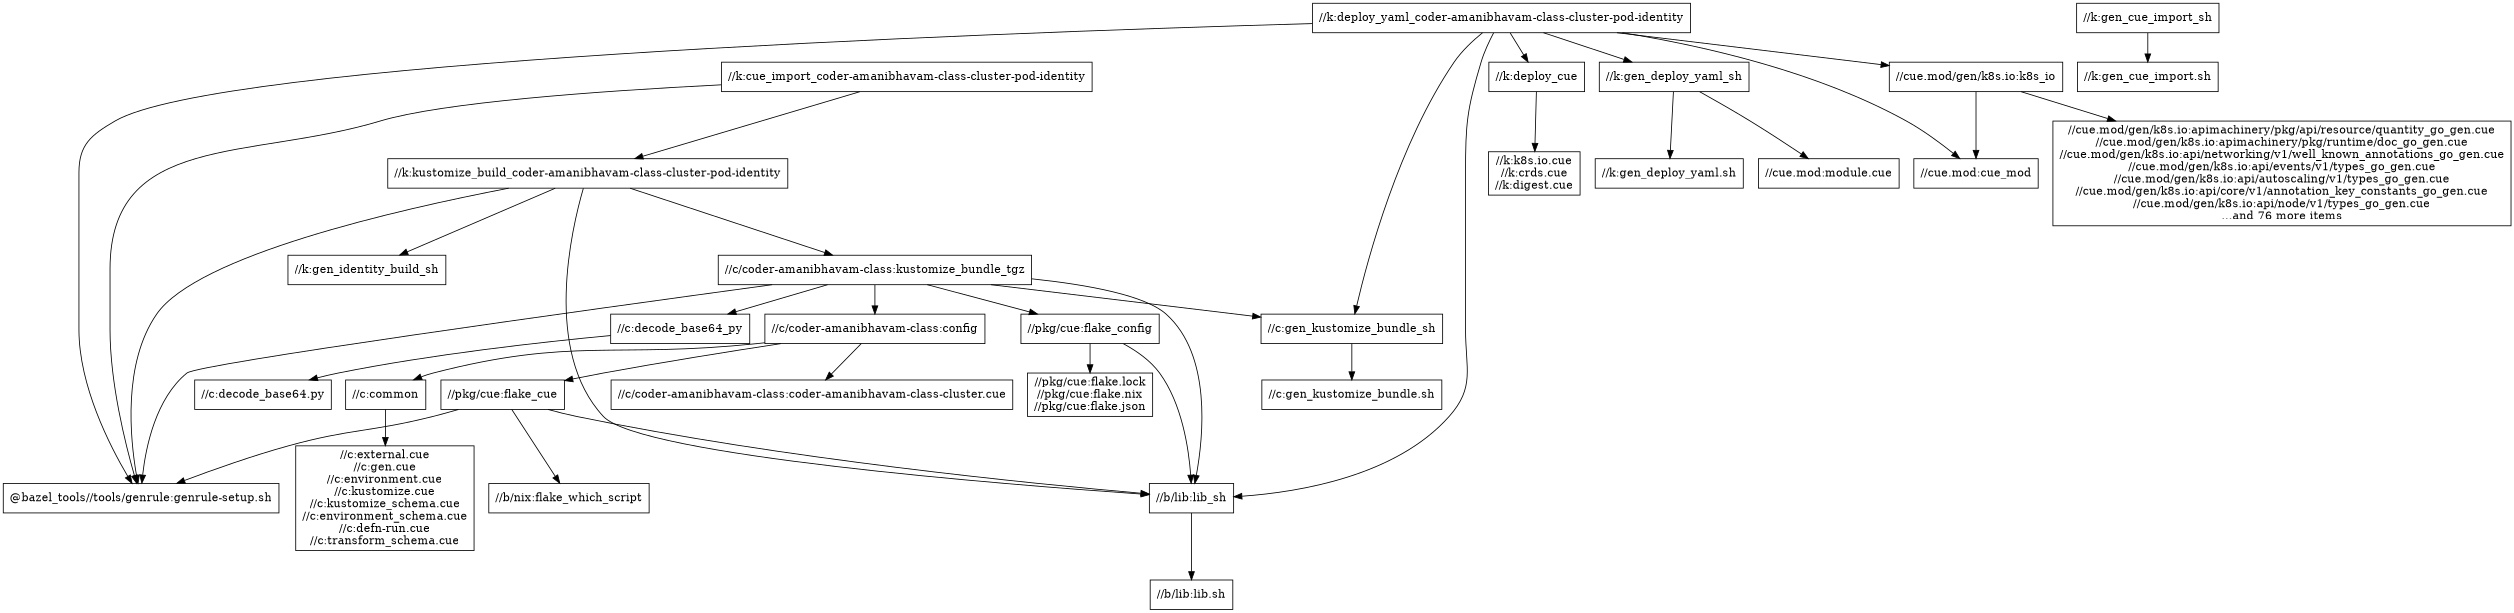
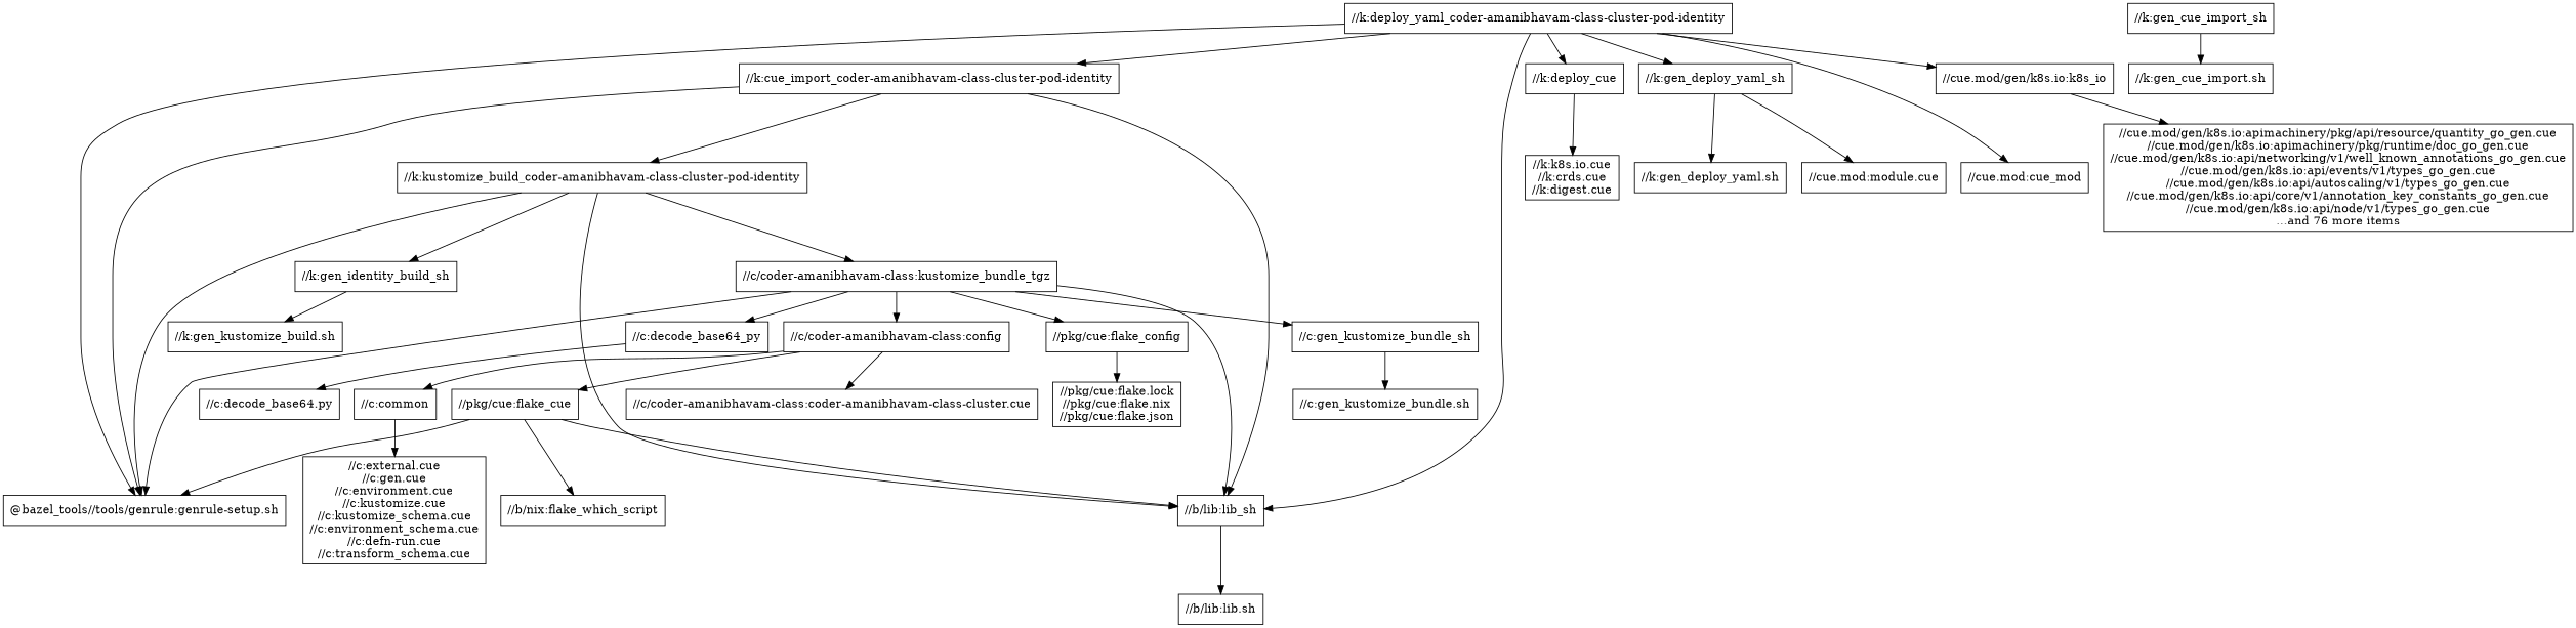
  digraph {
    node [shape=box]
    "//k:deploy_yaml_coder-amanibhavam-class-cluster-pod-identity"
    "//k:cue_import_coder-amanibhavam-class-cluster-pod-identity"
    "//k:deploy_cue"
    "//k:gen_deploy_yaml_sh"
    "//cue.mod:cue_mod"
    "//cue.mod/gen/k8s.io:k8s_io"
    "//b/lib:lib_sh"
    "@bazel_tools//tools/genrule:genrule-setup.sh"
    "//k:kustomize_build_coder-amanibhavam-class-cluster-pod-identity"
    "//k:k8s.io.cue\n//k:crds.cue\n//k:digest.cue"
    "//k:gen_deploy_yaml.sh"
    "//cue.mod:module.cue"
    "//cue.mod/gen/k8s.io:apimachinery/pkg/api/resource/quantity_go_gen.cue\n//cue.mod/gen/k8s.io:apimachinery/pkg/runtime/doc_go_gen.cue\n//cue.mod/gen/k8s.io:api/networking/v1/well_known_annotations_go_gen.cue\n//cue.mod/gen/k8s.io:api/events/v1/types_go_gen.cue\n//cue.mod/gen/k8s.io:api/autoscaling/v1/types_go_gen.cue\n//cue.mod/gen/k8s.io:api/core/v1/annotation_key_constants_go_gen.cue\n//cue.mod/gen/k8s.io:api/node/v1/types_go_gen.cue\n...and 76 more items"
    "//b/lib:lib.sh"
    n15 [label="//k:gen_identity_build_sh"]
    "//c/coder-amanibhavam-class:kustomize_bundle_tgz"
    "//k:gen_cue_import_sh"
    "//k:gen_cue_import.sh"
+   "//k:gen_kustomize_build.sh"
    "//c/coder-amanibhavam-class:config"
    "//c:gen_kustomize_bundle_sh"
    "//c:decode_base64_py"
    "//pkg/cue:flake_config"
    "//c/coder-amanibhavam-class:coder-amanibhavam-class-cluster.cue"
    "//c:common"
    "//pkg/cue:flake_cue"
    "//c:gen_kustomize_bundle.sh"
    "//c:decode_base64.py"
    "//c:external.cue\n//c:gen.cue\n//c:environment.cue\n//c:kustomize.cue\n//c:kustomize_schema.cue\n//c:environment_schema.cue\n//c:defn-run.cue\n//c:transform_schema.cue"
    "//b/nix:flake_which_script"
    "//pkg/cue:flake.lock\n//pkg/cue:flake.nix\n//pkg/cue:flake.json"
-   "//k:deploy_yaml_coder-amanibhavam-class-cluster-pod-identity" -> "//c:gen_kustomize_bundle_sh"
+   "//k:deploy_yaml_coder-amanibhavam-class-cluster-pod-identity" -> "//k:cue_import_coder-amanibhavam-class-cluster-pod-identity"
    "//k:deploy_yaml_coder-amanibhavam-class-cluster-pod-identity" -> "//k:deploy_cue"
    "//k:deploy_yaml_coder-amanibhavam-class-cluster-pod-identity" -> "//k:gen_deploy_yaml_sh"
    "//k:deploy_yaml_coder-amanibhavam-class-cluster-pod-identity" -> "//cue.mod:cue_mod"
    "//k:deploy_yaml_coder-amanibhavam-class-cluster-pod-identity" -> "//cue.mod/gen/k8s.io:k8s_io"
    "//k:deploy_yaml_coder-amanibhavam-class-cluster-pod-identity" -> "//b/lib:lib_sh"
    "//k:deploy_yaml_coder-amanibhavam-class-cluster-pod-identity" -> "@bazel_tools//tools/genrule:genrule-setup.sh"
-   "//pkg/cue:flake_config" -> "//b/lib:lib_sh"
+   "//k:cue_import_coder-amanibhavam-class-cluster-pod-identity" -> "//b/lib:lib_sh"
    "//k:cue_import_coder-amanibhavam-class-cluster-pod-identity" -> "@bazel_tools//tools/genrule:genrule-setup.sh"
    "//k:cue_import_coder-amanibhavam-class-cluster-pod-identity" -> "//k:kustomize_build_coder-amanibhavam-class-cluster-pod-identity"
    "//k:deploy_cue" -> "//k:k8s.io.cue\n//k:crds.cue\n//k:digest.cue"
    "//k:gen_deploy_yaml_sh" -> "//k:gen_deploy_yaml.sh"
    "//k:gen_deploy_yaml_sh" -> "//cue.mod:module.cue"
-   "//cue.mod/gen/k8s.io:k8s_io" -> "//cue.mod:cue_mod"
    "//cue.mod/gen/k8s.io:k8s_io" -> "//cue.mod/gen/k8s.io:apimachinery/pkg/api/resource/quantity_go_gen.cue\n//cue.mod/gen/k8s.io:apimachinery/pkg/runtime/doc_go_gen.cue\n//cue.mod/gen/k8s.io:api/networking/v1/well_known_annotations_go_gen.cue\n//cue.mod/gen/k8s.io:api/events/v1/types_go_gen.cue\n//cue.mod/gen/k8s.io:api/autoscaling/v1/types_go_gen.cue\n//cue.mod/gen/k8s.io:api/core/v1/annotation_key_constants_go_gen.cue\n//cue.mod/gen/k8s.io:api/node/v1/types_go_gen.cue\n...and 76 more items"
    "//b/lib:lib_sh" -> "//b/lib:lib.sh"
    "//k:kustomize_build_coder-amanibhavam-class-cluster-pod-identity" -> "//b/lib:lib_sh"
    "//k:kustomize_build_coder-amanibhavam-class-cluster-pod-identity" -> "@bazel_tools//tools/genrule:genrule-setup.sh"
    "//k:kustomize_build_coder-amanibhavam-class-cluster-pod-identity" -> n15
    "//k:kustomize_build_coder-amanibhavam-class-cluster-pod-identity" -> "//c/coder-amanibhavam-class:kustomize_bundle_tgz"
+   n15 -> "//k:gen_kustomize_build.sh"
    "//c/coder-amanibhavam-class:kustomize_bundle_tgz" -> "//b/lib:lib_sh"
    "//c/coder-amanibhavam-class:kustomize_bundle_tgz" -> "@bazel_tools//tools/genrule:genrule-setup.sh"
    "//c/coder-amanibhavam-class:kustomize_bundle_tgz" -> "//c/coder-amanibhavam-class:config"
    "//c/coder-amanibhavam-class:kustomize_bundle_tgz" -> "//c:gen_kustomize_bundle_sh"
    "//c/coder-amanibhavam-class:kustomize_bundle_tgz" -> "//c:decode_base64_py"
    "//c/coder-amanibhavam-class:kustomize_bundle_tgz" -> "//pkg/cue:flake_config"
    "//k:gen_cue_import_sh" -> "//k:gen_cue_import.sh"
    "//c/coder-amanibhavam-class:config" -> "//c/coder-amanibhavam-class:coder-amanibhavam-class-cluster.cue"
    "//c/coder-amanibhavam-class:config" -> "//c:common"
    "//c/coder-amanibhavam-class:config" -> "//pkg/cue:flake_cue"
    "//c:gen_kustomize_bundle_sh" -> "//c:gen_kustomize_bundle.sh"
    "//c:decode_base64_py" -> "//c:decode_base64.py"
    "//pkg/cue:flake_config" -> "//pkg/cue:flake.lock\n//pkg/cue:flake.nix\n//pkg/cue:flake.json"
    "//c:common" -> "//c:external.cue\n//c:gen.cue\n//c:environment.cue\n//c:kustomize.cue\n//c:kustomize_schema.cue\n//c:environment_schema.cue\n//c:defn-run.cue\n//c:transform_schema.cue"
    "//pkg/cue:flake_cue" -> "//b/lib:lib_sh"
    "//pkg/cue:flake_cue" -> "@bazel_tools//tools/genrule:genrule-setup.sh"
    "//pkg/cue:flake_cue" -> "//b/nix:flake_which_script"
  }
